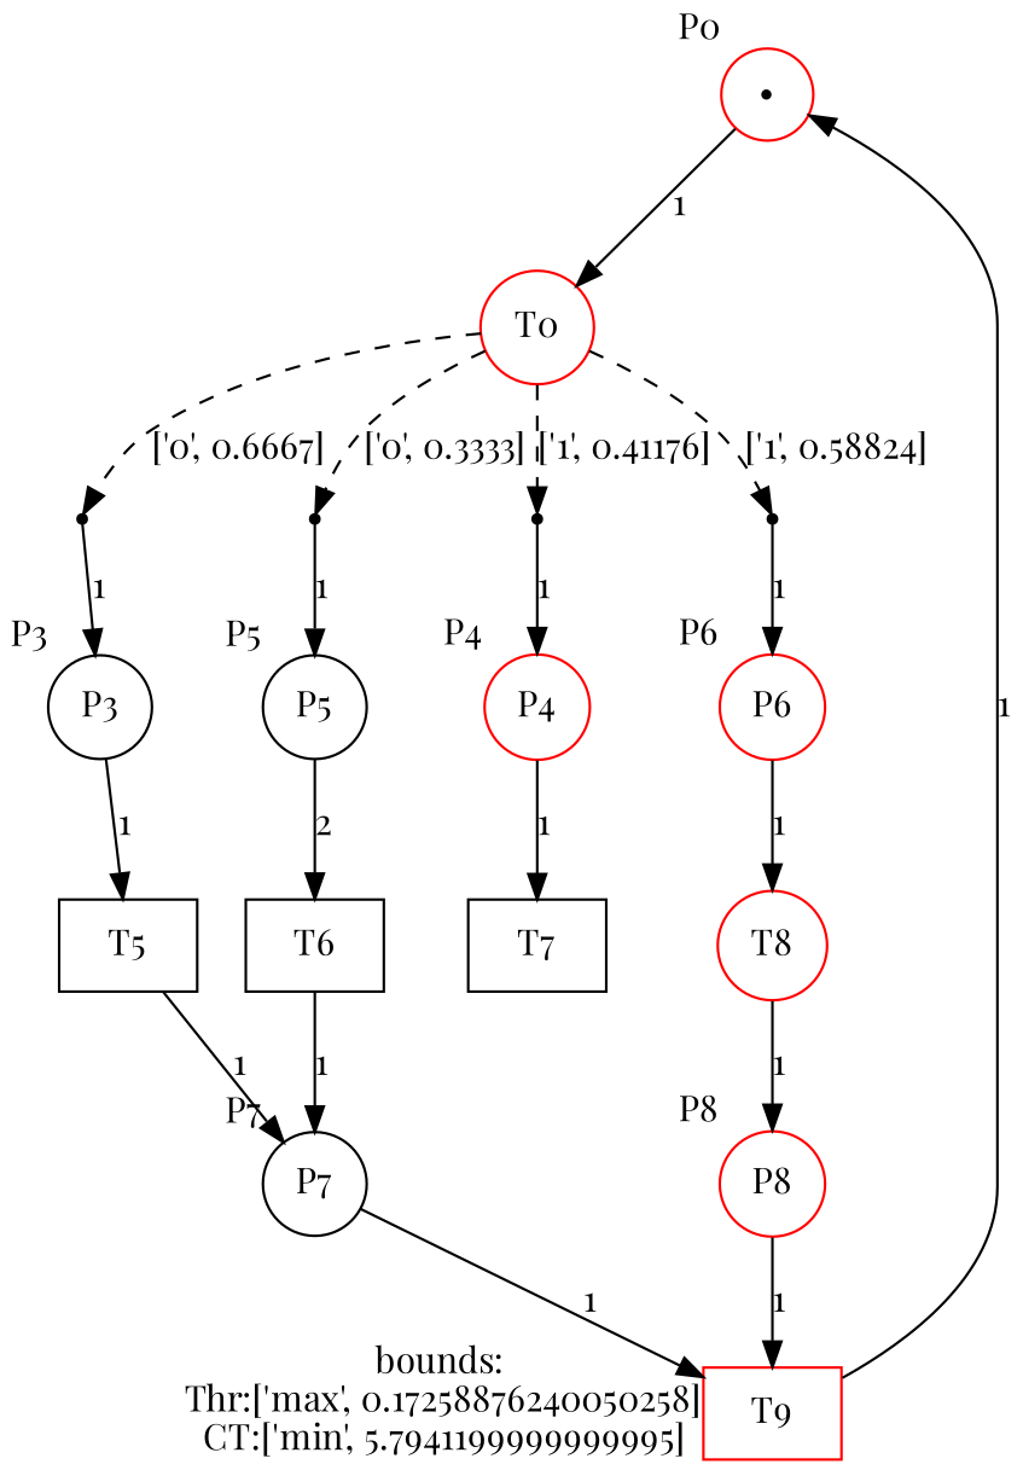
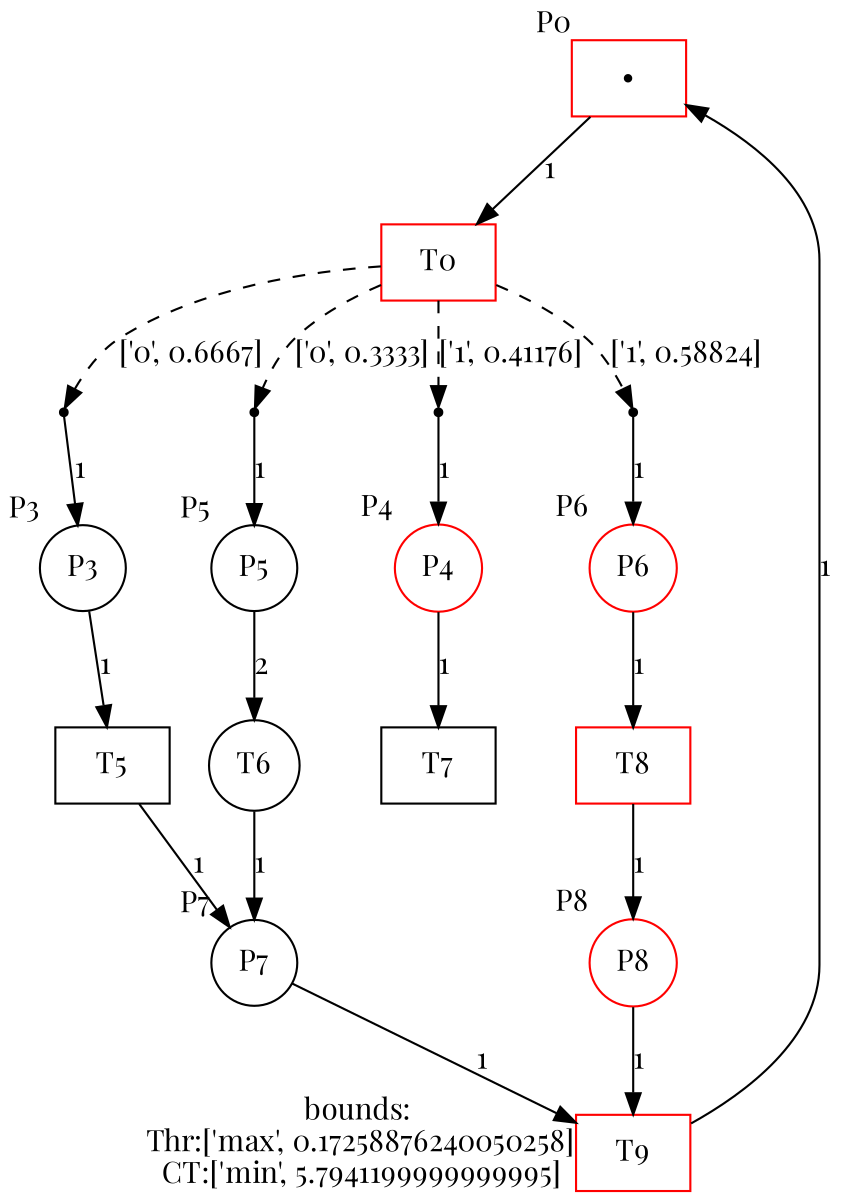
  digraph {
    fontname="Playfair Display"
    rankdir=TB
    node [fontname="Playfair Display" shape=circle]
    edge [fontname="Playfair Display"]
-   n1 [color=red label="•" xlabel=P0]
-   T0 [color=red]
+   n1 [color=red label="•" shape=box xlabel=P0]
+   T0 [color=red shape=rect]
    Pj5ob9OE [shape=point]
    "5xSxwCY8" [shape=point]
    Pj5ob91A [shape=point]
    "5xSxwCJ7" [shape=point]
    P3 [xlabel=P3]
    T5 [shape=rect]
    P7 [xlabel=P7]
    P4 [color=red xlabel=P4]
    T7 [color=black shape=rect]
    P5 [xlabel=P5]
-   T6 [shape=rect]
+   T6
    P6 [color=red xlabel=P6]
-   T8 [color=red]
+   T8 [color=red shape=rect]
    P8 [color=red xlabel=P8]
    T9 [color=red shape=rect xlabel="bounds:\n Thr:['max', 0.17258876240050258]\n CT:['min', 5.7941199999999995]"]
    n1 -> T0 [label=1]
    T0 -> Pj5ob9OE [label="['0', 0.6667]" style=dashed]
    T0 -> "5xSxwCY8" [label="['0', 0.3333]" style=dashed]
    T0 -> Pj5ob91A [label="['1', 0.41176]" style=dashed]
    T0 -> "5xSxwCJ7" [label="['1', 0.58824]" style=dashed]
    Pj5ob9OE -> P3 [label=1]
    "5xSxwCY8" -> P5 [label=1]
    Pj5ob91A -> P4 [label=1]
    "5xSxwCJ7" -> P6 [label=1]
    P3 -> T5 [label=1]
    T5 -> P7 [label=1]
    P7 -> T9 [label=1]
    P4 -> T7 [label=1]
    P5 -> T6 [label=2]
    T6 -> P7 [label=1]
    P6 -> T8 [label=1]
    T8 -> P8 [label=1]
    P8 -> T9 [label=1]
    T9 -> n1 [label=1]
  }
